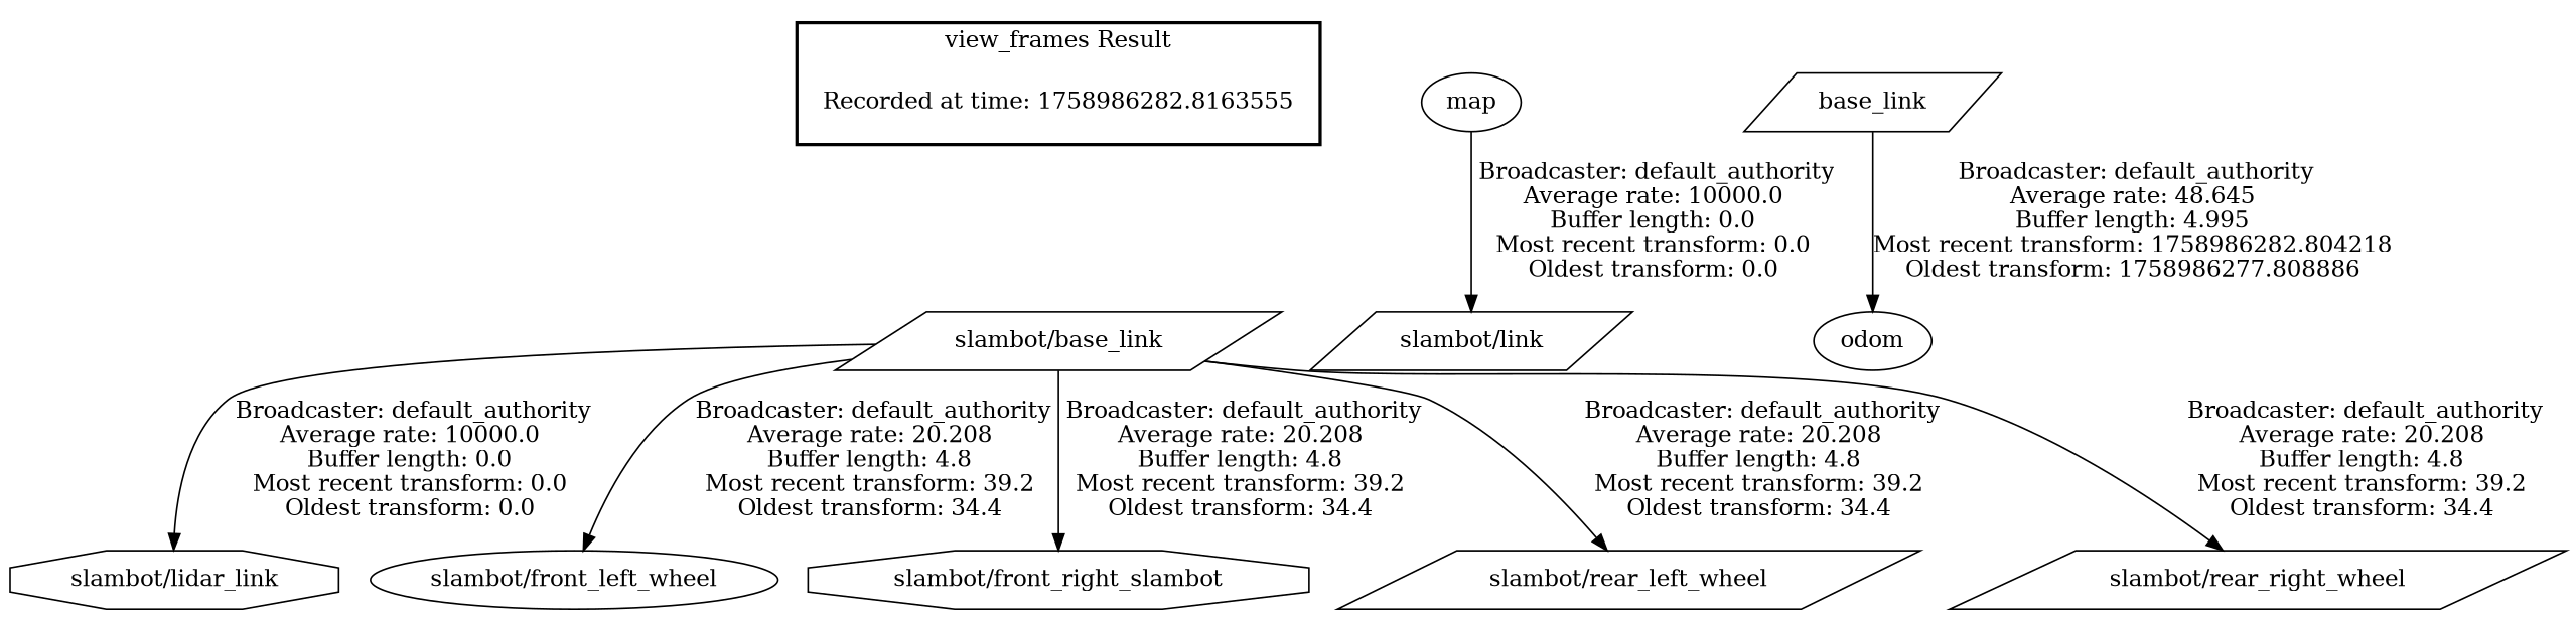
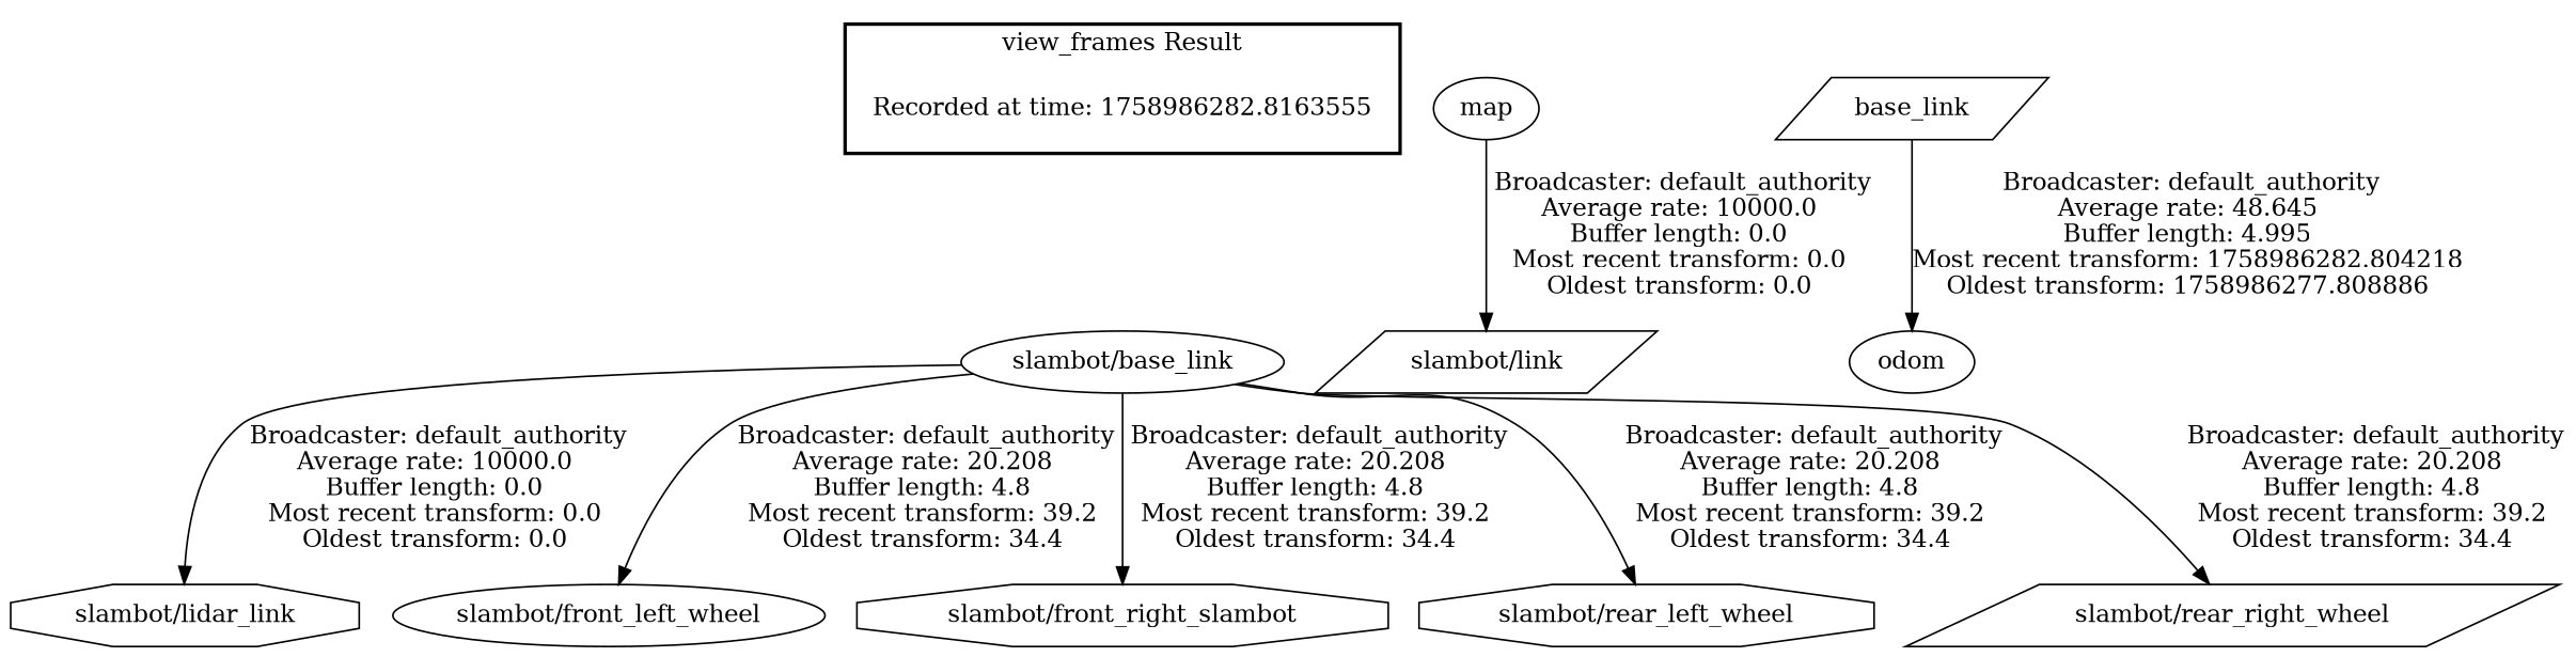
  digraph {
    node [shape=ellipse]
    "Recorded at time: 1758986282.8163555" [shape=plaintext]
-   "slambot/base_link" [shape=parallelogram]
+   "slambot/base_link"
    n3 [label="slambot/link" shape=parallelogram]
    map
    "slambot/lidar_link" [shape=octagon]
    "slambot/front_left_wheel"
    n7 [label="slambot/front_right_slambot" shape=octagon]
-   "slambot/rear_left_wheel" [shape=parallelogram]
+   "slambot/rear_left_wheel" [shape=octagon]
    "slambot/rear_right_wheel" [shape=parallelogram]
    base_link [shape=parallelogram]
    odom
    subgraph cluster_1 {
      color=black
      label="view_frames Result"
      style=bold
      "Recorded at time: 1758986282.8163555"
    }
    "Recorded at time: 1758986282.8163555" -> "slambot/base_link" [style=invis]
    "slambot/base_link" -> "slambot/lidar_link" [label=" Broadcaster: default_authority\nAverage rate: 10000.0\nBuffer length: 0.0\nMost recent transform: 0.0\nOldest transform: 0.0\n"]
    "slambot/base_link" -> "slambot/front_left_wheel" [label=" Broadcaster: default_authority\nAverage rate: 20.208\nBuffer length: 4.8\nMost recent transform: 39.2\nOldest transform: 34.4\n"]
    "slambot/base_link" -> n7 [label=" Broadcaster: default_authority\nAverage rate: 20.208\nBuffer length: 4.8\nMost recent transform: 39.2\nOldest transform: 34.4\n"]
    "slambot/base_link" -> "slambot/rear_left_wheel" [label=" Broadcaster: default_authority\nAverage rate: 20.208\nBuffer length: 4.8\nMost recent transform: 39.2\nOldest transform: 34.4\n"]
    "slambot/base_link" -> "slambot/rear_right_wheel" [label=" Broadcaster: default_authority\nAverage rate: 20.208\nBuffer length: 4.8\nMost recent transform: 39.2\nOldest transform: 34.4\n"]
    map -> n3 [label=" Broadcaster: default_authority\nAverage rate: 10000.0\nBuffer length: 0.0\nMost recent transform: 0.0\nOldest transform: 0.0\n"]
    base_link -> odom [label=" Broadcaster: default_authority\nAverage rate: 48.645\nBuffer length: 4.995\nMost recent transform: 1758986282.804218\nOldest transform: 1758986277.808886\n"]
  }
